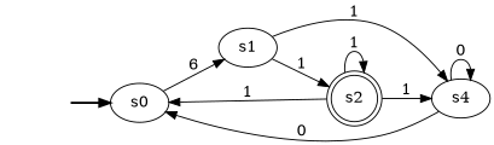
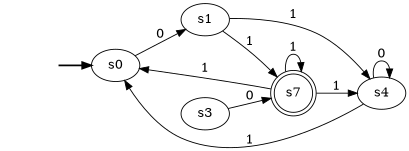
  digraph {
    rankdir=LR
    fake [style=invisible]
    s0 [root=true]
    s1
-   s2 [shape=doublecircle]
+   s2 [shape=doublecircle label=s7]
    s4
+   s3
    fake -> s0 [style=bold]
-   s0 -> s1 [label=6]
+   s0 -> s1 [label=0]
    s1 -> s2 [label=1]
    s1 -> s4 [label=1]
    s2 -> s0 [label=1]
    s2 -> s2 [label=1]
    s2 -> s4 [label=1]
-   s4 -> s0 [label=0]
+   s4 -> s0 [label=1]
    s4 -> s4 [label=0]
+   s3 -> s2 [label=0]
  }
